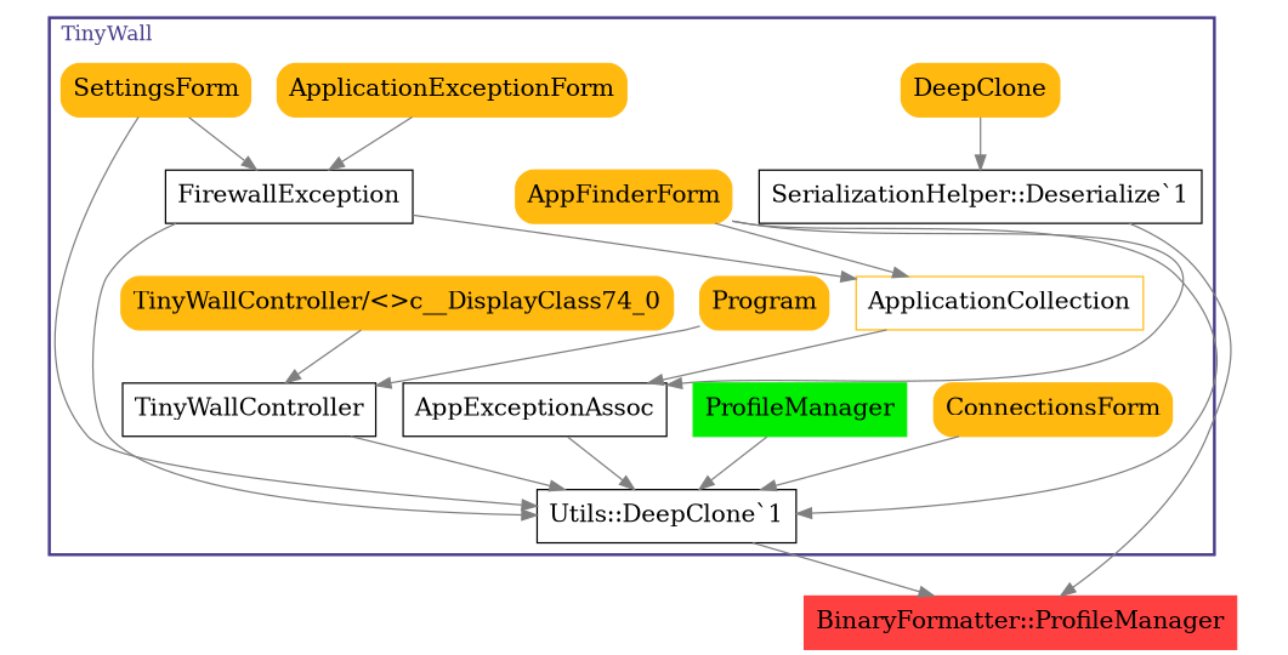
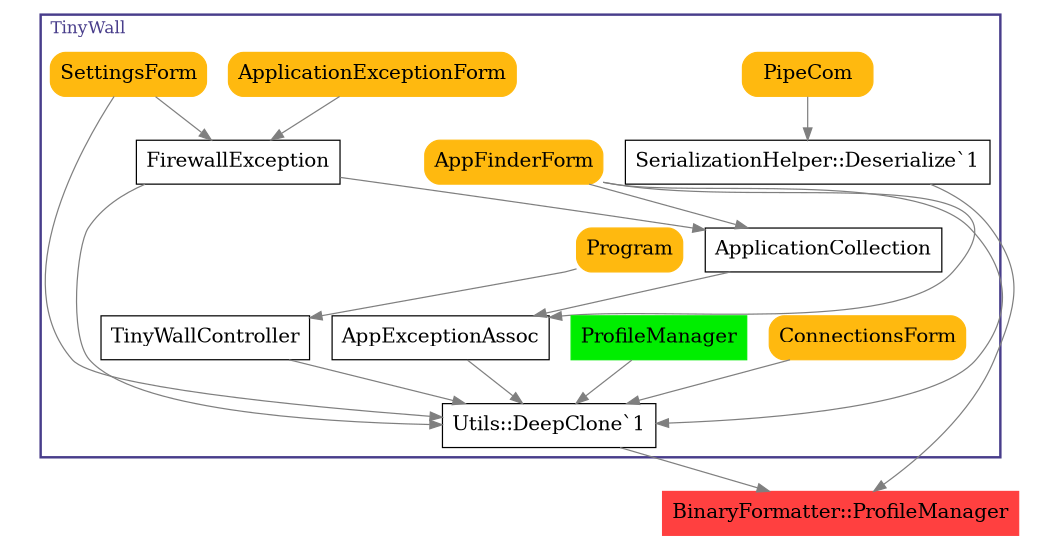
  digraph {
    node [fontsize=16 shape=box color=darkgoldenrod1 fillcolor=darkgoldenrod1 style="filled, rounded"]
    edge [color=gray50]
    n1 [label="SerializationHelper::Deserialize`1" color="" fillcolor="" style=""]
    n2 [label="Utils::DeepClone`1" color="" fillcolor="" style=""]
-   n3 [label=DeepClone]
+   n3 [label=PipeCom]
    n4 [label=AppFinderForm]
    n5 [label=TinyWallController color="" fillcolor="" style=""]
    n6 [label=ConnectionsForm]
    n7 [label=AppExceptionAssoc color="" fillcolor="" style=""]
    n8 [color=green2 fillcolor=green2 label=ProfileManager style=filled]
    n9 [label=FirewallException color="" fillcolor="" style=""]
    n10 [label=SettingsForm]
-   n11 [label=ApplicationCollection fillcolor="" style=""]
-   n12 [label="TinyWallController/<>c__DisplayClass74_0"]
+   n11 [label=ApplicationCollection color="" fillcolor="" style=""]
    n13 [label=Program]
    n14 [label=ApplicationExceptionForm]
    n15 [color=brown1 fillcolor=brown1 label="BinaryFormatter::ProfileManager" style=filled]
    subgraph cluster_1 {
      color=darkslateblue
      fontcolor=darkslateblue
      label=TinyWall
      labeljust=l
      penwidth=2
      n1
      n2
      n3
      n4
      n5
      n6
      n7
      n8
      n9
      n10
      n11
-     n12
      n13
      n14
    }
    n1 -> n15
    n2 -> n15
    n3 -> n1
    n4 -> n2
    n4 -> n7
    n4 -> n11
    n5 -> n2
    n6 -> n2
    n7 -> n2
    n8 -> n2
    n9 -> n2
    n9 -> n11
    n10 -> n2
    n10 -> n9
    n11 -> n7
-   n12 -> n5
    n13 -> n5
    n14 -> n9
  }
